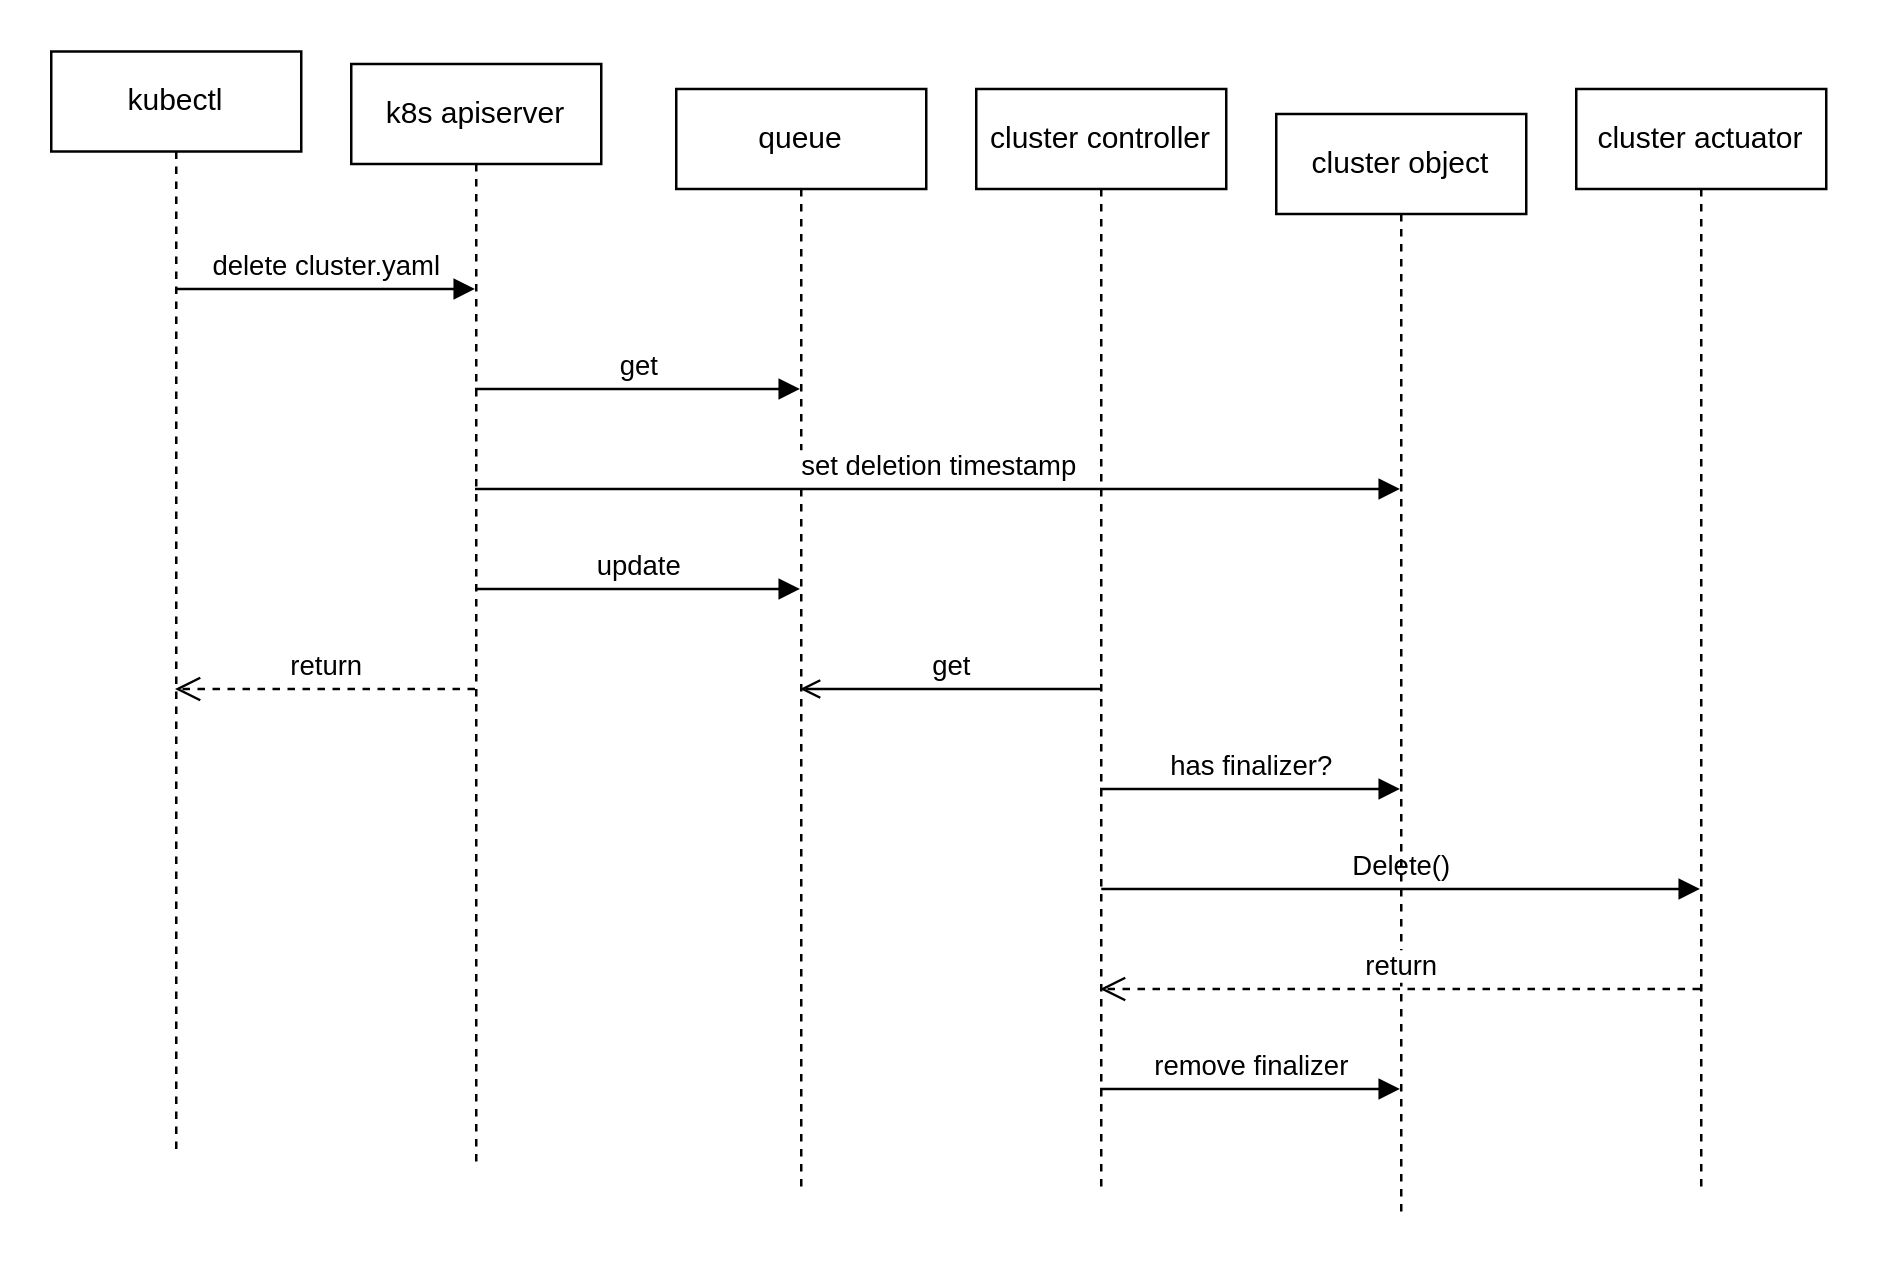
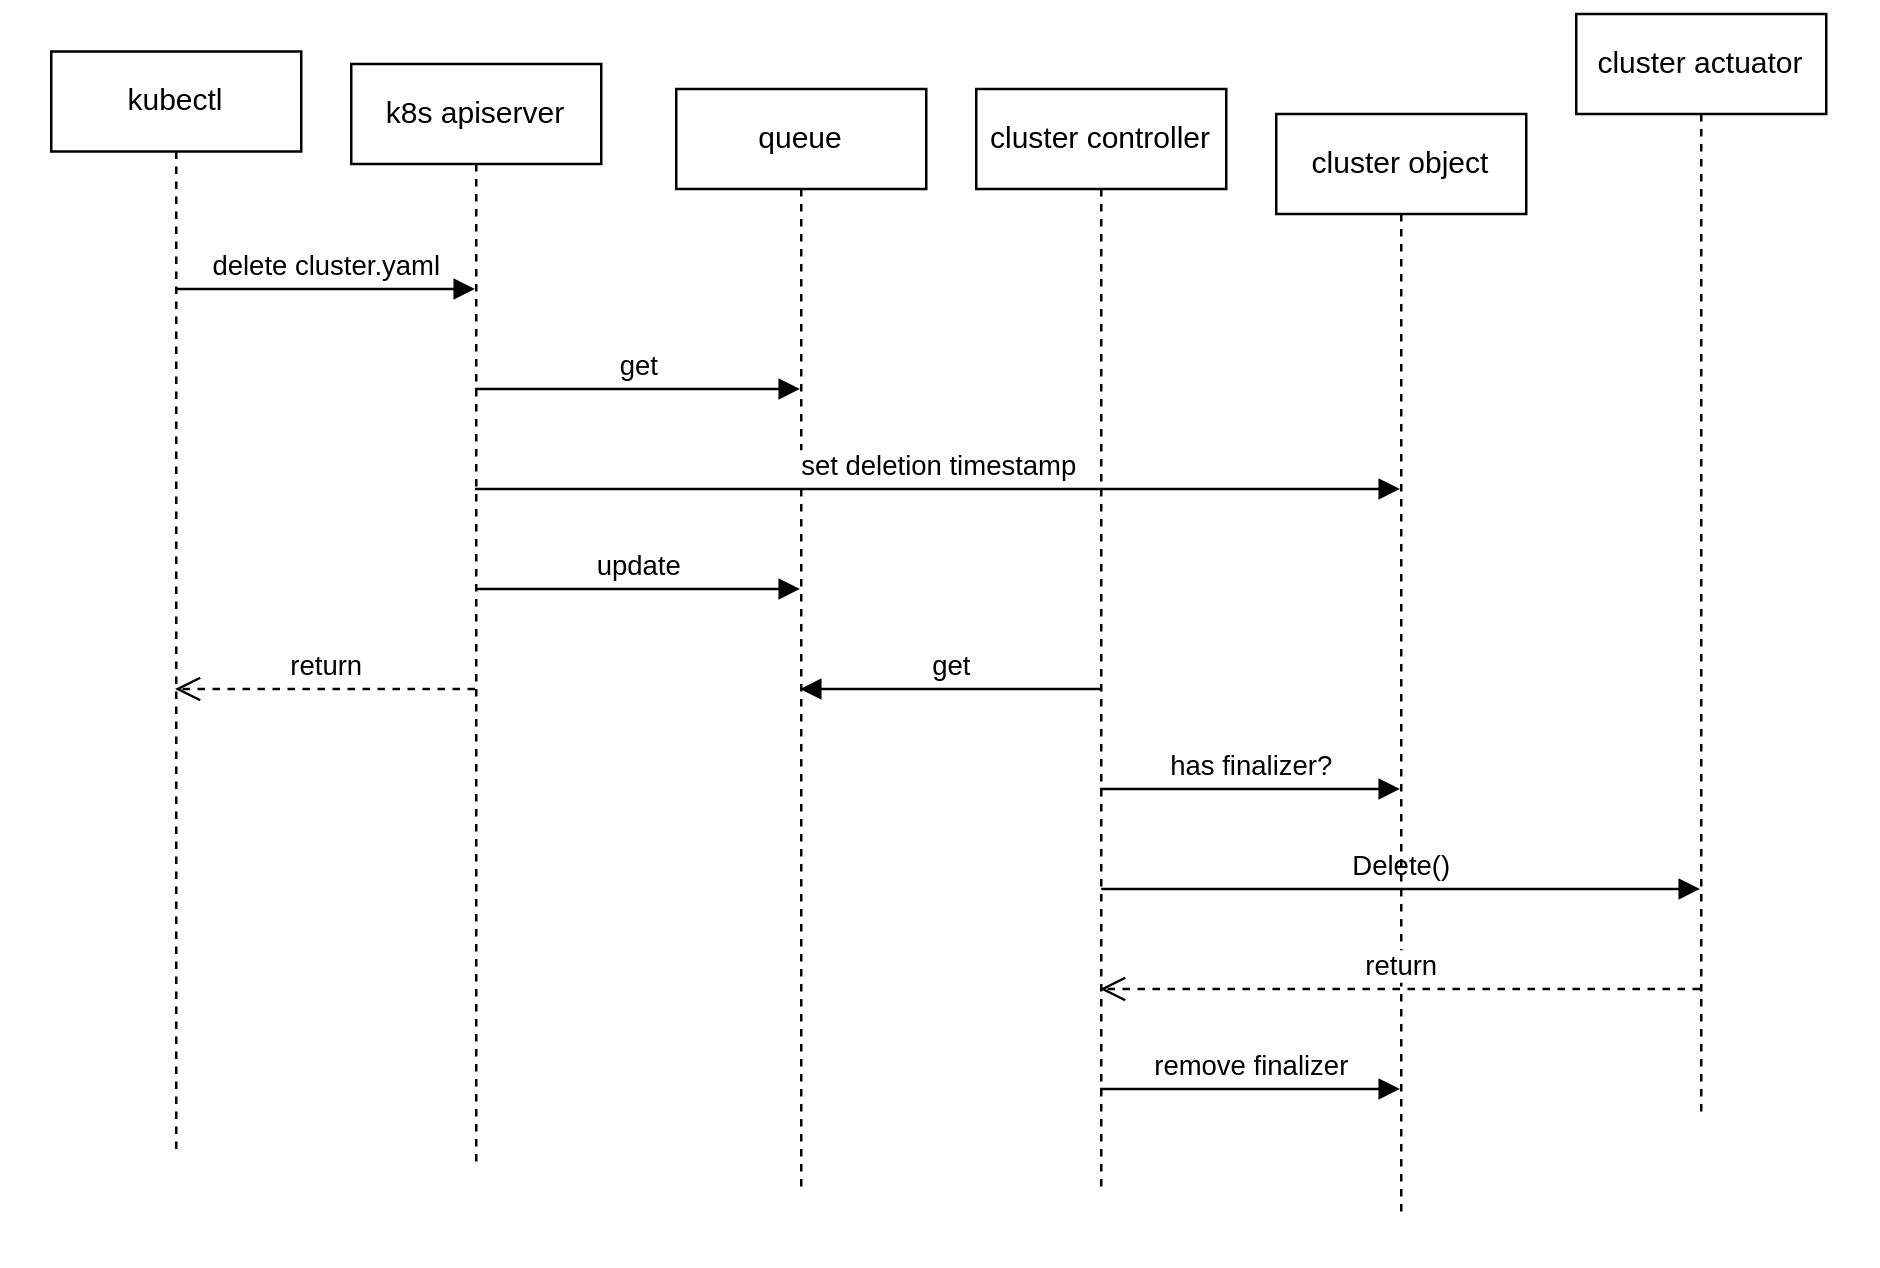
  <mxCell id="0" />
  <mxCell id="1" parent="0" />
  <mxCell id="2" value="kubectl" style="shape=umlLifeline;perimeter=lifelinePerimeter;whiteSpace=wrap;html=1;container=1;collapsible=0;recursiveResize=0;outlineConnect=0;" parent="1" vertex="1"><mxGeometry x="20" y="20" width="100" height="440" as="geometry" /></mxCell>
  <mxCell id="3" value="k8s apiserver" style="shape=umlLifeline;perimeter=lifelinePerimeter;whiteSpace=wrap;html=1;container=1;collapsible=0;recursiveResize=0;outlineConnect=0;" parent="1" vertex="1"><mxGeometry x="140" y="25" width="100" height="440" as="geometry" /></mxCell>
  <mxCell id="4" value="cluster controller" style="shape=umlLifeline;perimeter=lifelinePerimeter;whiteSpace=wrap;html=1;container=1;collapsible=0;recursiveResize=0;outlineConnect=0;" parent="1" vertex="1"><mxGeometry x="390" y="35" width="100" height="440" as="geometry" /></mxCell>
  <mxCell id="5" value="Delete()" style="html=1;verticalAlign=bottom;endArrow=block;" parent="4" target="7" edge="1"><mxGeometry width="80" relative="1" as="geometry"><mxPoint x="50" y="320" as="sourcePoint" /><mxPoint x="130" y="320" as="targetPoint" /></mxGeometry></mxCell>
  <mxCell id="6" value="cluster object" style="shape=umlLifeline;perimeter=lifelinePerimeter;whiteSpace=wrap;html=1;container=1;collapsible=0;recursiveResize=0;outlineConnect=0;" parent="1" vertex="1"><mxGeometry x="510" y="45" width="100" height="440" as="geometry" /></mxCell>
- <mxCell id="7" value="cluster actuator" style="shape=umlLifeline;perimeter=lifelinePerimeter;whiteSpace=wrap;html=1;container=1;collapsible=0;recursiveResize=0;outlineConnect=0;" parent="1" vertex="1"><mxGeometry x="630" y="35" width="100" height="440" as="geometry" /></mxCell>
+ <mxCell id="7" value="cluster actuator" style="shape=umlLifeline;perimeter=lifelinePerimeter;whiteSpace=wrap;html=1;container=1;collapsible=0;recursiveResize=0;outlineConnect=0;" parent="1" vertex="1"><mxGeometry x="630" y="5" width="100" height="440" as="geometry" /></mxCell>
  <mxCell id="8" value="delete cluster.yaml" style="html=1;verticalAlign=bottom;endArrow=block;" parent="1" source="2" target="3" edge="1"><mxGeometry width="80" relative="1" as="geometry"><mxPoint x="100" y="115" as="sourcePoint" /><mxPoint x="180" y="115" as="targetPoint" /><Array as="points"><mxPoint x="180" y="115" /></Array></mxGeometry></mxCell>
  <mxCell id="9" value="get" style="html=1;verticalAlign=bottom;endArrow=block;" parent="1" source="3" target="10" edge="1"><mxGeometry width="80" relative="1" as="geometry"><mxPoint x="220" y="155" as="sourcePoint" /><mxPoint x="360" y="155" as="targetPoint" /><Array as="points"><mxPoint x="270" y="155" /></Array></mxGeometry></mxCell>
  <mxCell id="10" value="queue" style="shape=umlLifeline;perimeter=lifelinePerimeter;whiteSpace=wrap;html=1;container=1;collapsible=0;recursiveResize=0;outlineConnect=0;" parent="1" vertex="1"><mxGeometry x="270" y="35" width="100" height="440" as="geometry" /></mxCell>
  <mxCell id="11" value="return" style="html=1;verticalAlign=bottom;endArrow=open;dashed=1;endSize=8;" parent="1" source="7" target="4" edge="1"><mxGeometry relative="1" as="geometry"><mxPoint x="650" y="355" as="sourcePoint" /><mxPoint x="700" y="355" as="targetPoint" /><Array as="points"><mxPoint x="640" y="395" /><mxPoint x="580" y="395" /></Array></mxGeometry></mxCell>
  <mxCell id="12" value="return" style="html=1;verticalAlign=bottom;endArrow=open;dashed=1;endSize=8;" parent="1" source="3" target="2" edge="1"><mxGeometry relative="1" as="geometry"><mxPoint x="200" y="195" as="sourcePoint" /><mxPoint x="90" y="275" as="targetPoint" /><Array as="points"><mxPoint x="140" y="275" /></Array></mxGeometry></mxCell>
  <mxCell id="13" value="set deletion timestamp" style="html=1;verticalAlign=bottom;endArrow=block;" parent="1" source="3" target="6" edge="1"><mxGeometry width="80" relative="1" as="geometry"><mxPoint x="330" y="195" as="sourcePoint" /><mxPoint x="440" y="195" as="targetPoint" /><Array as="points"><mxPoint x="390.5" y="195" /></Array></mxGeometry></mxCell>
  <mxCell id="14" value="update" style="html=1;verticalAlign=bottom;endArrow=block;" parent="1" source="3" target="10" edge="1"><mxGeometry width="80" relative="1" as="geometry"><mxPoint x="210" y="235" as="sourcePoint" /><mxPoint x="290" y="235" as="targetPoint" /><Array as="points"><mxPoint x="240" y="235" /></Array></mxGeometry></mxCell>
- <mxCell id="15" value="get" style="html=1;verticalAlign=bottom;endArrow=open;" parent="1" source="4" target="10" edge="1"><mxGeometry width="80" relative="1" as="geometry"><mxPoint x="280" y="275" as="sourcePoint" /><mxPoint x="380" y="305" as="targetPoint" /><Array as="points"><mxPoint x="380" y="275" /></Array></mxGeometry></mxCell>
+ <mxCell id="15" value="get" style="html=1;verticalAlign=bottom;endArrow=block;" parent="1" source="4" target="10" edge="1"><mxGeometry width="80" relative="1" as="geometry"><mxPoint x="280" y="275" as="sourcePoint" /><mxPoint x="380" y="305" as="targetPoint" /><Array as="points"><mxPoint x="380" y="275" /></Array></mxGeometry></mxCell>
  <mxCell id="16" value="has finalizer?" style="html=1;verticalAlign=bottom;endArrow=block;" parent="1" source="4" target="6" edge="1"><mxGeometry width="80" relative="1" as="geometry"><mxPoint x="470" y="295" as="sourcePoint" /><mxPoint x="550" y="295" as="targetPoint" /><Array as="points"><mxPoint x="530" y="315" /></Array></mxGeometry></mxCell>
  <mxCell id="17" value="remove finalizer" style="html=1;verticalAlign=bottom;endArrow=block;" parent="1" source="4" target="6" edge="1"><mxGeometry width="80" relative="1" as="geometry"><mxPoint x="450" y="445" as="sourcePoint" /><mxPoint x="550" y="445" as="targetPoint" /><Array as="points"><mxPoint x="481" y="435" /></Array></mxGeometry></mxCell>
